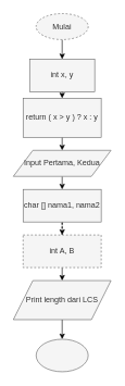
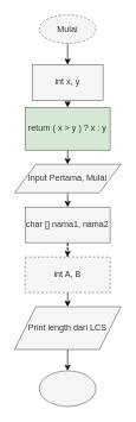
  <mxCell id="0" />
  <mxCell id="1" parent="0" />
  <mxCell id="2" value="" style="edgeStyle=orthogonalEdgeStyle;rounded=0;orthogonalLoop=1;jettySize=auto;html=1;" edge="1" parent="1" source="3"><mxGeometry relative="1" as="geometry"><mxPoint x="95" y="90" as="targetPoint" /></mxGeometry></mxCell>
  <mxCell id="3" value="Mulai" style="ellipse;whiteSpace=wrap;html=1;fillColor=#f5f5f5;strokeColor=#666666;fontColor=#333333;dashed=1;" vertex="1" parent="1"><mxGeometry x="55" y="20" width="80" height="40" as="geometry" /></mxCell>
  <mxCell id="4" value="" style="edgeStyle=orthogonalEdgeStyle;rounded=0;orthogonalLoop=1;jettySize=auto;html=1;" edge="1" parent="1"><mxGeometry relative="1" as="geometry"><mxPoint x="95" y="130" as="sourcePoint" /><mxPoint x="95" y="150" as="targetPoint" /></mxGeometry></mxCell>
  <mxCell id="5" value="" style="edgeStyle=orthogonalEdgeStyle;rounded=0;orthogonalLoop=1;jettySize=auto;html=1;" edge="1" parent="1" source="6"><mxGeometry relative="1" as="geometry"><mxPoint x="95" y="230" as="targetPoint" /></mxGeometry></mxCell>
- <mxCell id="6" value="return ( x &amp;gt; y ) ? x : y" style="rounded=0;whiteSpace=wrap;html=1;fillColor=#f5f5f5;strokeColor=#666666;fontColor=#333333;" vertex="1" parent="1"><mxGeometry x="35" y="150" width="120" height="60" as="geometry" /></mxCell>
+ <mxCell id="6" value="return ( x &amp;gt; y ) ? x : y" style="rounded=0;whiteSpace=wrap;html=1;fillColor=#d5e8d4;strokeColor=#666666;fontColor=#333333;" vertex="1" parent="1"><mxGeometry x="35" y="150" width="120" height="60" as="geometry" /></mxCell>
  <mxCell id="7" value="int x, y" style="rounded=0;whiteSpace=wrap;html=1;fillColor=#f5f5f5;strokeColor=#666666;fontColor=#333333;" vertex="1" parent="1"><mxGeometry x="45" y="90" width="100" height="50" as="geometry" /></mxCell>
  <mxCell id="8" value="" style="edgeStyle=orthogonalEdgeStyle;rounded=0;orthogonalLoop=1;jettySize=auto;html=1;" edge="1" parent="1" source="9"><mxGeometry relative="1" as="geometry"><mxPoint x="95" y="290" as="targetPoint" /></mxGeometry></mxCell>
- <mxCell id="9" value="Input Pertama, Kedua" style="shape=parallelogram;perimeter=parallelogramPerimeter;whiteSpace=wrap;html=1;fillColor=#f5f5f5;strokeColor=#666666;fontColor=#333333;" vertex="1" parent="1"><mxGeometry x="20" y="230" width="150" height="40" as="geometry" /></mxCell>
+ <mxCell id="9" value="Input Pertama, Mulai" style="shape=parallelogram;perimeter=parallelogramPerimeter;whiteSpace=wrap;html=1;fillColor=#f5f5f5;strokeColor=#666666;fontColor=#333333;" vertex="1" parent="1"><mxGeometry x="20" y="230" width="150" height="40" as="geometry" /></mxCell>
  <mxCell id="10" value="" style="edgeStyle=orthogonalEdgeStyle;rounded=0;orthogonalLoop=1;jettySize=auto;html=1;dashed=1;" edge="1" parent="1" source="11" target="13"><mxGeometry relative="1" as="geometry" /></mxCell>
  <mxCell id="11" value="char [] nama1, nama2" style="rounded=0;whiteSpace=wrap;html=1;fillColor=#f5f5f5;strokeColor=#666666;fontColor=#333333;" vertex="1" parent="1"><mxGeometry x="35" y="290" width="120" height="50" as="geometry" /></mxCell>
  <mxCell id="12" value="" style="edgeStyle=orthogonalEdgeStyle;rounded=0;orthogonalLoop=1;jettySize=auto;html=1;" edge="1" parent="1" source="13"><mxGeometry relative="1" as="geometry"><mxPoint x="95" y="430" as="targetPoint" /></mxGeometry></mxCell>
  <mxCell id="13" value="int A, B" style="rounded=0;whiteSpace=wrap;html=1;fillColor=#f5f5f5;strokeColor=#666666;fontColor=#333333;dashed=1;" vertex="1" parent="1"><mxGeometry x="35" y="360" width="120" height="50" as="geometry" /></mxCell>
  <mxCell id="14" value="" style="edgeStyle=orthogonalEdgeStyle;rounded=0;orthogonalLoop=1;jettySize=auto;html=1;" edge="1" parent="1" source="15"><mxGeometry relative="1" as="geometry"><mxPoint x="95" y="520" as="targetPoint" /></mxGeometry></mxCell>
  <mxCell id="15" value="Print length dari LCS" style="shape=parallelogram;perimeter=parallelogramPerimeter;whiteSpace=wrap;html=1;fillColor=#f5f5f5;strokeColor=#666666;fontColor=#333333;" vertex="1" parent="1"><mxGeometry x="20" y="430" width="150" height="60" as="geometry" /></mxCell>
  <mxCell id="16" value="" style="ellipse;whiteSpace=wrap;html=1;fillColor=#f5f5f5;strokeColor=#666666;fontColor=#333333;" vertex="1" parent="1"><mxGeometry x="55" y="520" width="80" height="50" as="geometry" /></mxCell>
